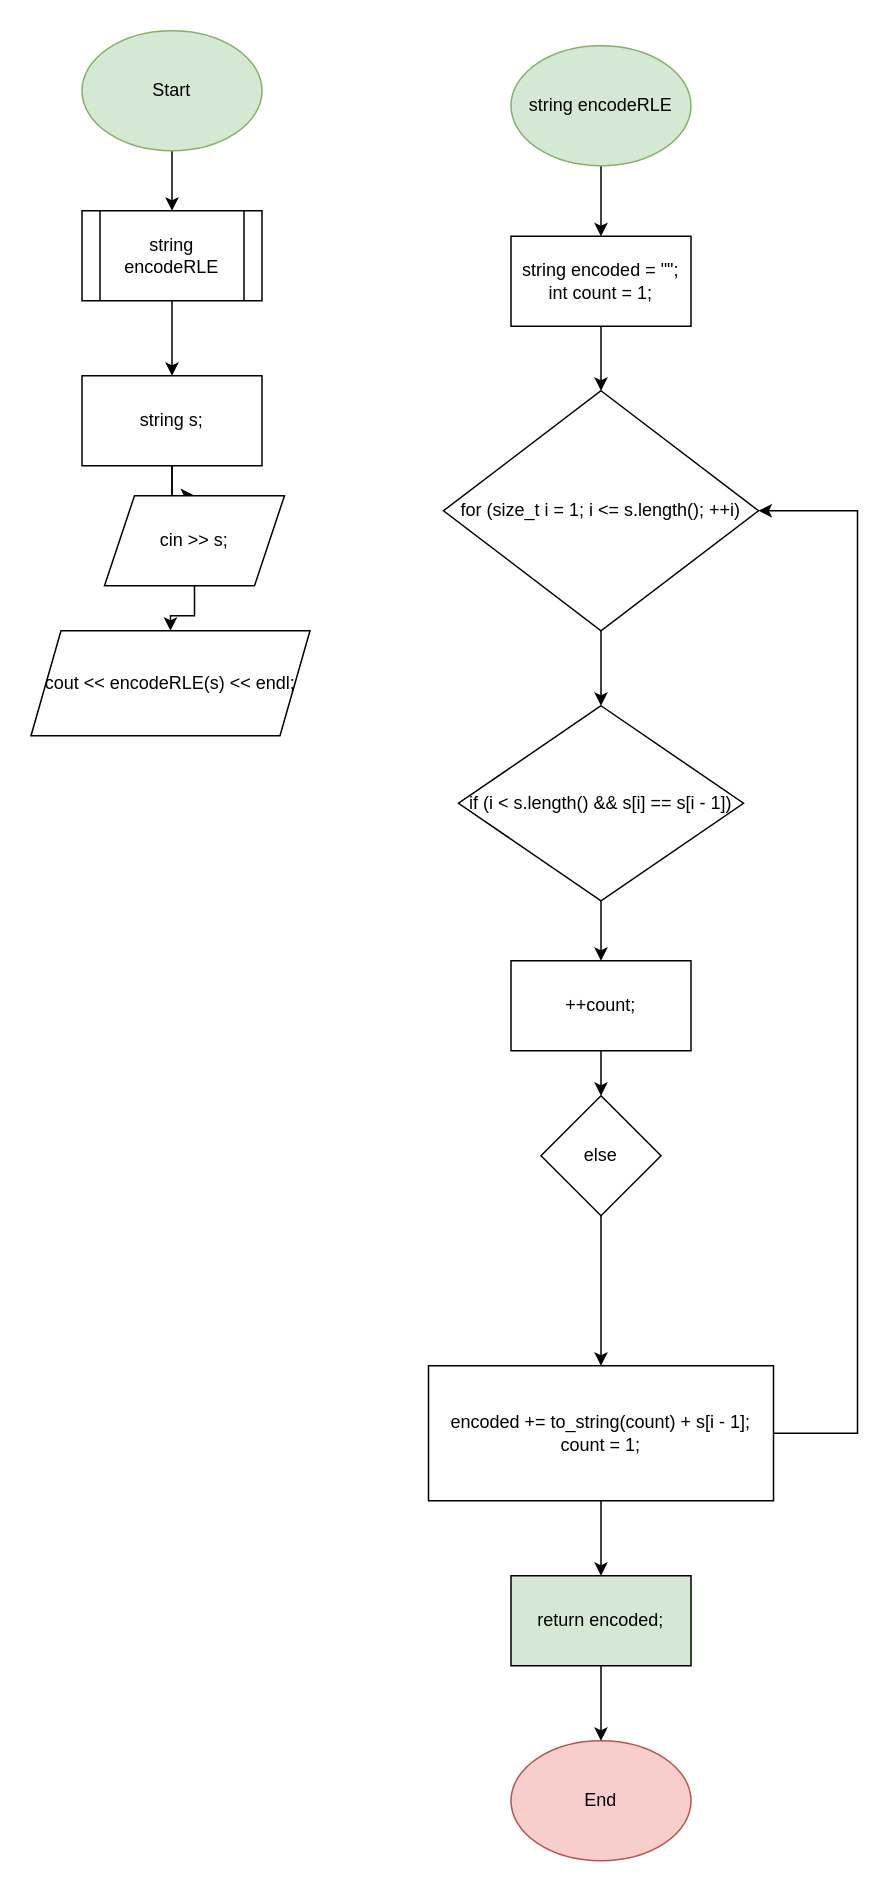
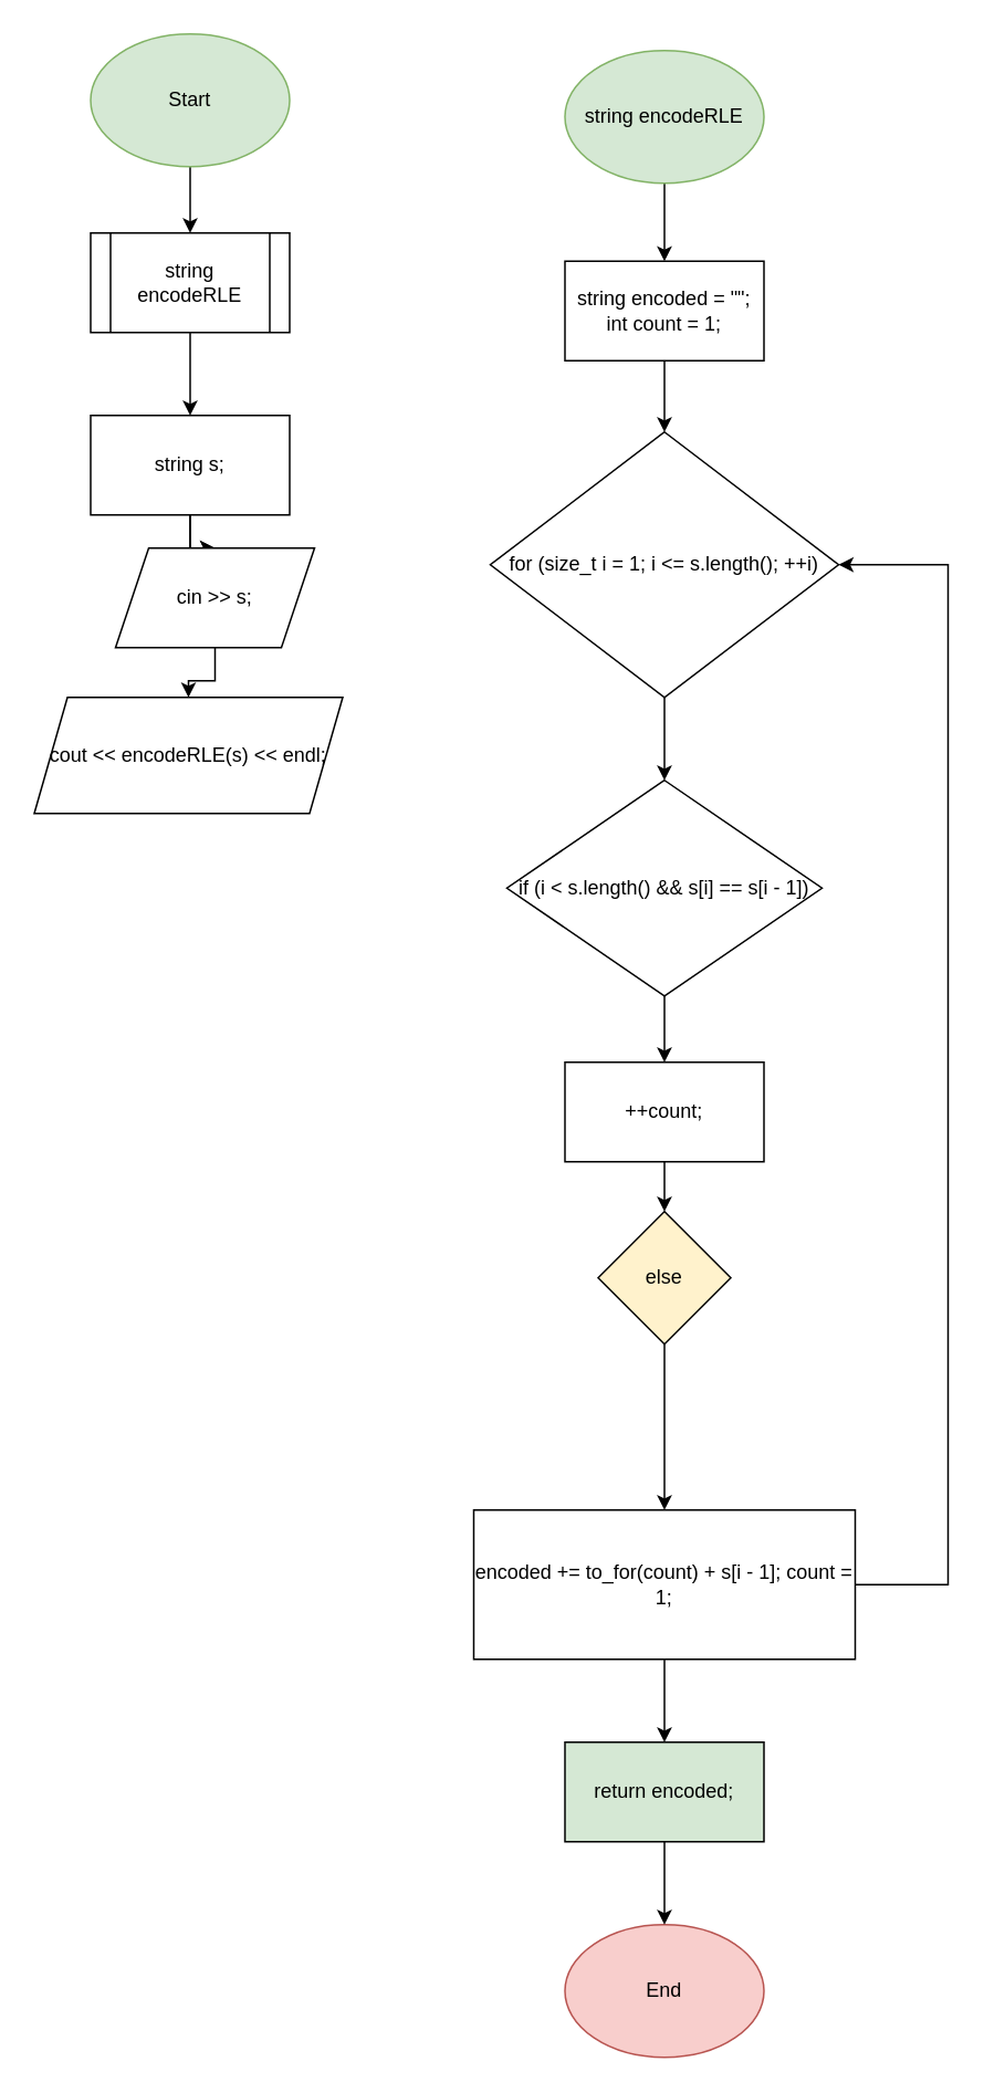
  <mxCell id="0" />
  <mxCell id="1" parent="0" />
  <mxCell id="2" style="edgeStyle=orthogonalEdgeStyle;rounded=0;orthogonalLoop=1;jettySize=auto;html=1;" edge="1" parent="1" source="3" target="5"><mxGeometry relative="1" as="geometry"><mxPoint x="114" y="170" as="targetPoint" /></mxGeometry></mxCell>
  <mxCell id="3" value="Start" style="ellipse;whiteSpace=wrap;html=1;fillColor=#d5e8d4;strokeColor=#82b366;" vertex="1" parent="1"><mxGeometry x="54" y="20" width="120" height="80" as="geometry" /></mxCell>
  <mxCell id="4" style="edgeStyle=orthogonalEdgeStyle;rounded=0;orthogonalLoop=1;jettySize=auto;html=1;" edge="1" parent="1" source="5" target="8"><mxGeometry relative="1" as="geometry"><mxPoint x="114" y="280" as="targetPoint" /></mxGeometry></mxCell>
  <mxCell id="5" value="string encodeRLE" style="shape=process;whiteSpace=wrap;html=1;backgroundOutline=1;" vertex="1" parent="1"><mxGeometry x="54" y="140" width="120" height="60" as="geometry" /></mxCell>
  <mxCell id="6" style="edgeStyle=orthogonalEdgeStyle;rounded=0;orthogonalLoop=1;jettySize=auto;html=1;" edge="1" parent="1" source="8" target="10"><mxGeometry relative="1" as="geometry"><mxPoint x="114" y="360" as="targetPoint" /></mxGeometry></mxCell>
  <mxCell id="7" value="" style="edgeStyle=orthogonalEdgeStyle;rounded=0;orthogonalLoop=1;jettySize=auto;html=1;" edge="1" parent="1" source="8" target="10"><mxGeometry relative="1" as="geometry" /></mxCell>
  <mxCell id="8" value="string s;" style="rounded=0;whiteSpace=wrap;html=1;" vertex="1" parent="1"><mxGeometry x="54" y="250" width="120" height="60" as="geometry" /></mxCell>
  <mxCell id="9" style="edgeStyle=orthogonalEdgeStyle;rounded=0;orthogonalLoop=1;jettySize=auto;html=1;" edge="1" parent="1" source="10" target="11"><mxGeometry relative="1" as="geometry"><mxPoint x="114" y="440" as="targetPoint" /></mxGeometry></mxCell>
  <mxCell id="10" value="cin &gt;&gt; s;" style="shape=parallelogram;perimeter=parallelogramPerimeter;whiteSpace=wrap;html=1;fixedSize=1;" vertex="1" parent="1"><mxGeometry x="69" y="330" width="120" height="60" as="geometry" /></mxCell>
  <mxCell id="11" value="cout &lt;&lt; encodeRLE(s) &lt;&lt; endl;" style="shape=parallelogram;perimeter=parallelogramPerimeter;whiteSpace=wrap;html=1;fixedSize=1;" vertex="1" parent="1"><mxGeometry x="20" y="420" width="186" height="70" as="geometry" /></mxCell>
  <mxCell id="12" style="edgeStyle=orthogonalEdgeStyle;rounded=0;orthogonalLoop=1;jettySize=auto;html=1;" edge="1" parent="1" source="13" target="15"><mxGeometry relative="1" as="geometry"><mxPoint x="400" y="190" as="targetPoint" /></mxGeometry></mxCell>
  <mxCell id="13" value="string encodeRLE" style="ellipse;whiteSpace=wrap;html=1;fillColor=#d5e8d4;strokeColor=#82b366;" vertex="1" parent="1"><mxGeometry x="340" y="30" width="120" height="80" as="geometry" /></mxCell>
  <mxCell id="14" style="edgeStyle=orthogonalEdgeStyle;rounded=0;orthogonalLoop=1;jettySize=auto;html=1;" edge="1" parent="1" source="15" target="17"><mxGeometry relative="1" as="geometry"><mxPoint x="400" y="260" as="targetPoint" /></mxGeometry></mxCell>
  <mxCell id="15" value="string encoded = &quot;&quot;; int count = 1;" style="rounded=0;whiteSpace=wrap;html=1;" vertex="1" parent="1"><mxGeometry x="340" y="157" width="120" height="60" as="geometry" /></mxCell>
  <mxCell id="16" style="edgeStyle=orthogonalEdgeStyle;rounded=0;orthogonalLoop=1;jettySize=auto;html=1;" edge="1" parent="1" source="17" target="19"><mxGeometry relative="1" as="geometry"><mxPoint x="400" y="510" as="targetPoint" /></mxGeometry></mxCell>
  <mxCell id="17" value="for (size_t i = 1; i &lt;= s.length(); ++i)" style="rhombus;whiteSpace=wrap;html=1;" vertex="1" parent="1"><mxGeometry x="295" y="260" width="210" height="160" as="geometry" /></mxCell>
  <mxCell id="18" style="edgeStyle=orthogonalEdgeStyle;rounded=0;orthogonalLoop=1;jettySize=auto;html=1;" edge="1" parent="1" source="19" target="21"><mxGeometry relative="1" as="geometry"><mxPoint x="410" y="650" as="targetPoint" /></mxGeometry></mxCell>
  <mxCell id="19" value="if (i &lt; s.length() &amp;&amp; s[i] == s[i - 1])" style="rhombus;whiteSpace=wrap;html=1;" vertex="1" parent="1"><mxGeometry x="305" y="470" width="190" height="130" as="geometry" /></mxCell>
  <mxCell id="20" style="edgeStyle=orthogonalEdgeStyle;rounded=0;orthogonalLoop=1;jettySize=auto;html=1;" edge="1" parent="1" source="21" target="23"><mxGeometry relative="1" as="geometry"><mxPoint x="400" y="740" as="targetPoint" /></mxGeometry></mxCell>
  <mxCell id="21" value="++count;" style="rounded=0;whiteSpace=wrap;html=1;" vertex="1" parent="1"><mxGeometry x="340" y="640" width="120" height="60" as="geometry" /></mxCell>
  <mxCell id="22" value="" style="edgeStyle=orthogonalEdgeStyle;rounded=0;orthogonalLoop=1;jettySize=auto;html=1;" edge="1" parent="1" source="23" target="26"><mxGeometry relative="1" as="geometry" /></mxCell>
- <mxCell id="23" value="else" style="rhombus;whiteSpace=wrap;html=1;" vertex="1" parent="1"><mxGeometry x="360" y="730" width="80" height="80" as="geometry" /></mxCell>
+ <mxCell id="23" value="else" style="rhombus;whiteSpace=wrap;html=1;fillColor=#fff2cc;" vertex="1" parent="1"><mxGeometry x="360" y="730" width="80" height="80" as="geometry" /></mxCell>
  <mxCell id="24" style="edgeStyle=orthogonalEdgeStyle;rounded=0;orthogonalLoop=1;jettySize=auto;html=1;entryX=1;entryY=0.5;entryDx=0;entryDy=0;" edge="1" parent="1" source="26" target="17"><mxGeometry relative="1" as="geometry"><mxPoint x="570" y="180" as="targetPoint" /><Array as="points"><mxPoint x="571" y="955" /><mxPoint x="571" y="340" /></Array></mxGeometry></mxCell>
  <mxCell id="25" style="edgeStyle=orthogonalEdgeStyle;rounded=0;orthogonalLoop=1;jettySize=auto;html=1;" edge="1" parent="1" source="26" target="29"><mxGeometry relative="1" as="geometry"><mxPoint x="400" y="1110" as="targetPoint" /></mxGeometry></mxCell>
- <mxCell id="26" value="encoded += to_string(count) + s[i - 1]; count = 1;" style="whiteSpace=wrap;html=1;" vertex="1" parent="1"><mxGeometry x="285" y="910" width="230" height="90" as="geometry" /></mxCell>
+ <mxCell id="26" value="encoded += to_for(count) + s[i - 1]; count = 1;" style="whiteSpace=wrap;html=1;" vertex="1" parent="1"><mxGeometry x="285" y="910" width="230" height="90" as="geometry" /></mxCell>
  <mxCell id="27" value="End" style="ellipse;whiteSpace=wrap;html=1;fillColor=#f8cecc;strokeColor=#b85450;" vertex="1" parent="1"><mxGeometry x="340" y="1160" width="120" height="80" as="geometry" /></mxCell>
  <mxCell id="28" style="edgeStyle=orthogonalEdgeStyle;rounded=0;orthogonalLoop=1;jettySize=auto;html=1;" edge="1" parent="1" source="29" target="27"><mxGeometry relative="1" as="geometry" /></mxCell>
  <mxCell id="29" value="return encoded;" style="rounded=0;whiteSpace=wrap;html=1;fillColor=#d5e8d4;" vertex="1" parent="1"><mxGeometry x="340" y="1050" width="120" height="60" as="geometry" /></mxCell>
